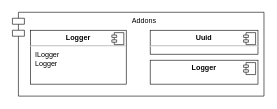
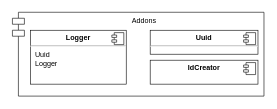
  <mxCell id="0" />
  <mxCell id="1" parent="0" />
  <mxCell id="2" value="Addons" style="shape=module;align=left;spacingLeft=20;align=center;verticalAlign=top;" vertex="1" parent="1"><mxGeometry x="20" y="20" width="420" height="140" as="geometry" /></mxCell>
- <mxCell id="3" value="&lt;p style=&quot;margin: 0px ; margin-top: 6px ; text-align: center&quot;&gt;&lt;b&gt;Logger&lt;/b&gt;&lt;/p&gt;&lt;hr&gt;&lt;p style=&quot;margin: 0px ; margin-left: 8px&quot;&gt;ILogger&lt;/p&gt;&lt;p style=&quot;margin: 0px ; margin-left: 8px&quot;&gt;Logger&lt;/p&gt;" style="align=left;overflow=fill;html=1;dropTarget=0;" vertex="1" parent="1"><mxGeometry x="50" y="50" width="160" height="90" as="geometry" /></mxCell>
+ <mxCell id="3" value="&lt;p style=&quot;margin: 0px ; margin-top: 6px ; text-align: center&quot;&gt;&lt;b&gt;Logger&lt;/b&gt;&lt;/p&gt;&lt;hr&gt;&lt;p style=&quot;margin: 0px ; margin-left: 8px&quot;&gt;Uuid&lt;/p&gt;&lt;p style=&quot;margin: 0px ; margin-left: 8px&quot;&gt;Logger&lt;/p&gt;" style="align=left;overflow=fill;html=1;dropTarget=0;" vertex="1" parent="1"><mxGeometry x="50" y="50" width="160" height="90" as="geometry" /></mxCell>
  <mxCell id="4" value="" style="shape=component;jettyWidth=8;jettyHeight=4;" vertex="1" parent="3"><mxGeometry x="1" width="20" height="20" relative="1" as="geometry"><mxPoint x="-24" y="4" as="offset" /></mxGeometry></mxCell>
  <mxCell id="5" value="&lt;p style=&quot;margin: 0px ; margin-top: 6px ; text-align: center&quot;&gt;&lt;b&gt;Uuid&lt;/b&gt;&lt;/p&gt;&lt;hr&gt;&lt;p style=&quot;margin: 0px ; margin-left: 8px&quot;&gt;&lt;br&gt;&lt;/p&gt;" style="align=left;overflow=fill;html=1;dropTarget=0;" vertex="1" parent="1"><mxGeometry x="250" y="50" width="180" height="40" as="geometry" /></mxCell>
  <mxCell id="6" value="" style="shape=component;jettyWidth=8;jettyHeight=4;" vertex="1" parent="5"><mxGeometry x="1" width="20" height="20" relative="1" as="geometry"><mxPoint x="-24" y="4" as="offset" /></mxGeometry></mxCell>
- <mxCell id="7" value="&lt;p style=&quot;margin: 0px ; margin-top: 6px ; text-align: center&quot;&gt;&lt;b&gt;Logger&lt;/b&gt;&lt;/p&gt;" style="align=left;overflow=fill;html=1;dropTarget=0;" vertex="1" parent="1"><mxGeometry x="250" y="100" width="180" height="40" as="geometry" /></mxCell>
+ <mxCell id="7" value="&lt;p style=&quot;margin: 0px ; margin-top: 6px ; text-align: center&quot;&gt;&lt;b&gt;IdCreator&lt;/b&gt;&lt;/p&gt;" style="align=left;overflow=fill;html=1;dropTarget=0;" vertex="1" parent="1"><mxGeometry x="250" y="100" width="180" height="40" as="geometry" /></mxCell>
  <mxCell id="8" value="" style="shape=component;jettyWidth=8;jettyHeight=4;" vertex="1" parent="7"><mxGeometry x="1" width="20" height="20" relative="1" as="geometry"><mxPoint x="-24" y="4" as="offset" /></mxGeometry></mxCell>
